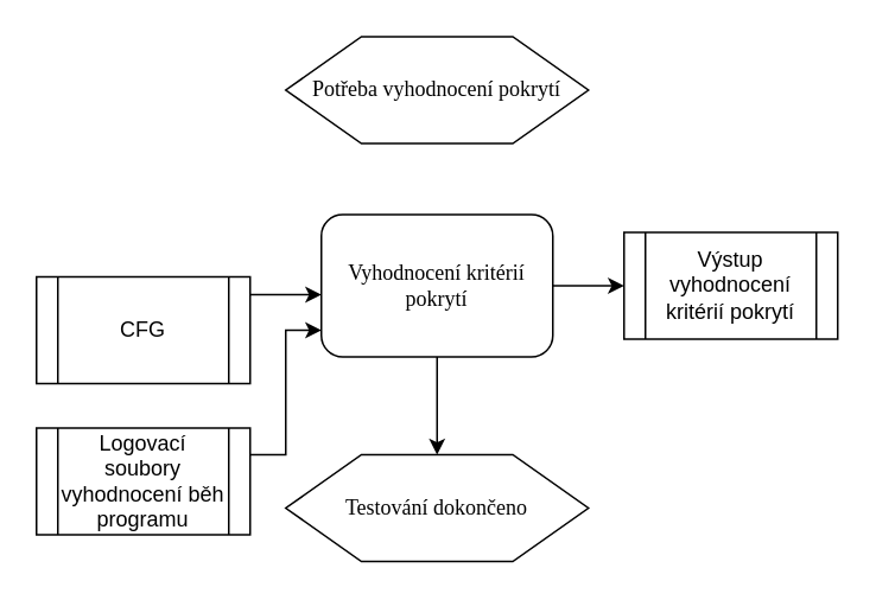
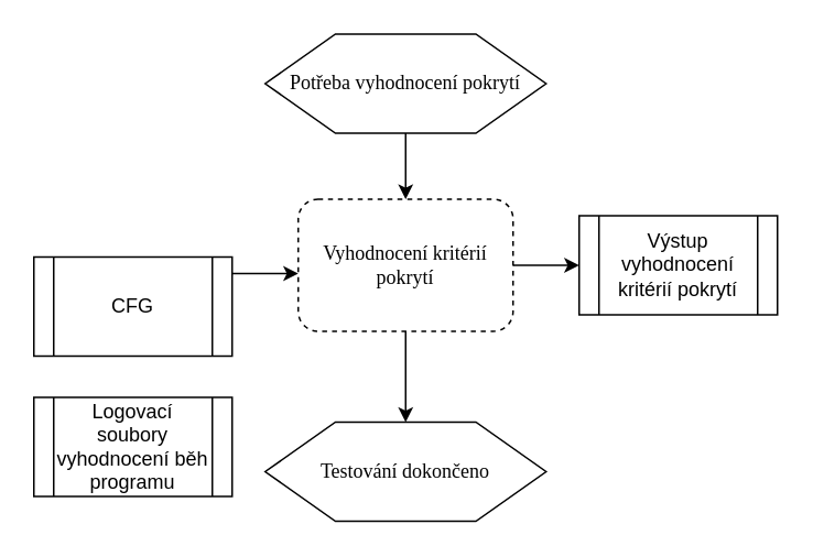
  <mxCell id="0" />
  <mxCell id="1" parent="0" />
  <mxCell id="2" style="edgeStyle=orthogonalEdgeStyle;rounded=0;orthogonalLoop=1;jettySize=auto;html=1;" parent="1" source="11" target="8" edge="1"><mxGeometry relative="1" as="geometry"><mxPoint x="160" y="190" as="targetPoint" /><Array as="points"><mxPoint x="160" y="165" /><mxPoint x="160" y="165" /></Array><mxPoint x="130" y="180" as="sourcePoint" /></mxGeometry></mxCell>
+ <mxCell id="3" style="edgeStyle=orthogonalEdgeStyle;rounded=0;orthogonalLoop=1;jettySize=auto;html=1;" parent="1" source="4" target="8" edge="1"><mxGeometry relative="1" as="geometry"><mxPoint x="235" y="100" as="targetPoint" /></mxGeometry></mxCell>
  <mxCell id="4" value="Potřeba vyhodnocení pokrytí" style="shape=hexagon;perimeter=hexagonPerimeter;whiteSpace=wrap;html=1;rounded=0;shadow=0;labelBackgroundColor=none;strokeWidth=1;fontFamily=Verdana;fontSize=12;align=center;" parent="1" vertex="1"><mxGeometry x="160" y="20" width="170" height="60" as="geometry" /></mxCell>
- <mxCell id="5" style="edgeStyle=orthogonalEdgeStyle;rounded=0;orthogonalLoop=1;jettySize=auto;html=1;startArrow=classic;startFill=1;endArrow=none;endFill=0;" parent="1" source="8" target="9" edge="1"><mxGeometry relative="1" as="geometry"><Array as="points"><mxPoint x="160" y="185" /><mxPoint x="160" y="255" /></Array></mxGeometry></mxCell>
  <mxCell id="6" style="edgeStyle=orthogonalEdgeStyle;rounded=0;orthogonalLoop=1;jettySize=auto;html=1;" parent="1" source="8" target="10" edge="1"><mxGeometry relative="1" as="geometry"><mxPoint x="245" y="225" as="targetPoint" /></mxGeometry></mxCell>
  <mxCell id="7" style="edgeStyle=orthogonalEdgeStyle;rounded=0;orthogonalLoop=1;jettySize=auto;html=1;startArrow=none;startFill=0;endArrow=classic;endFill=1;" edge="1" parent="1" source="8" target="12"><mxGeometry relative="1" as="geometry" /></mxCell>
- <mxCell id="8" value="Vyhodnocení kritérií pokrytí" style="rounded=1;whiteSpace=wrap;html=1;shadow=0;labelBackgroundColor=none;strokeWidth=1;fontFamily=Verdana;fontSize=12;align=center;" parent="1" vertex="1"><mxGeometry x="180" y="120" width="130" height="80" as="geometry" /></mxCell>
+ <mxCell id="8" value="Vyhodnocení kritérií pokrytí" style="rounded=1;whiteSpace=wrap;html=1;shadow=0;labelBackgroundColor=none;strokeWidth=1;fontFamily=Verdana;fontSize=12;align=center;dashed=1;" parent="1" vertex="1"><mxGeometry x="180" y="120" width="130" height="80" as="geometry" /></mxCell>
  <mxCell id="9" value="Logovací soubory vyhodnocení běh programu" style="shape=process;whiteSpace=wrap;html=1;backgroundOutline=1;" parent="1" vertex="1"><mxGeometry x="20" y="240" width="120" height="60" as="geometry" /></mxCell>
  <mxCell id="10" value="Testování dokončeno" style="shape=hexagon;perimeter=hexagonPerimeter;whiteSpace=wrap;html=1;rounded=0;shadow=0;labelBackgroundColor=none;strokeWidth=1;fontFamily=Verdana;fontSize=12;align=center;" parent="1" vertex="1"><mxGeometry x="160" y="255" width="170" height="60" as="geometry" /></mxCell>
  <mxCell id="11" value="CFG" style="shape=process;whiteSpace=wrap;html=1;backgroundOutline=1;" parent="1" vertex="1"><mxGeometry x="20" y="155" width="120" height="60" as="geometry" /></mxCell>
  <mxCell id="12" value="Výstup vyhodnocení kritérií pokrytí" style="shape=process;whiteSpace=wrap;html=1;backgroundOutline=1;" vertex="1" parent="1"><mxGeometry x="350" y="130" width="120" height="60" as="geometry" /></mxCell>
